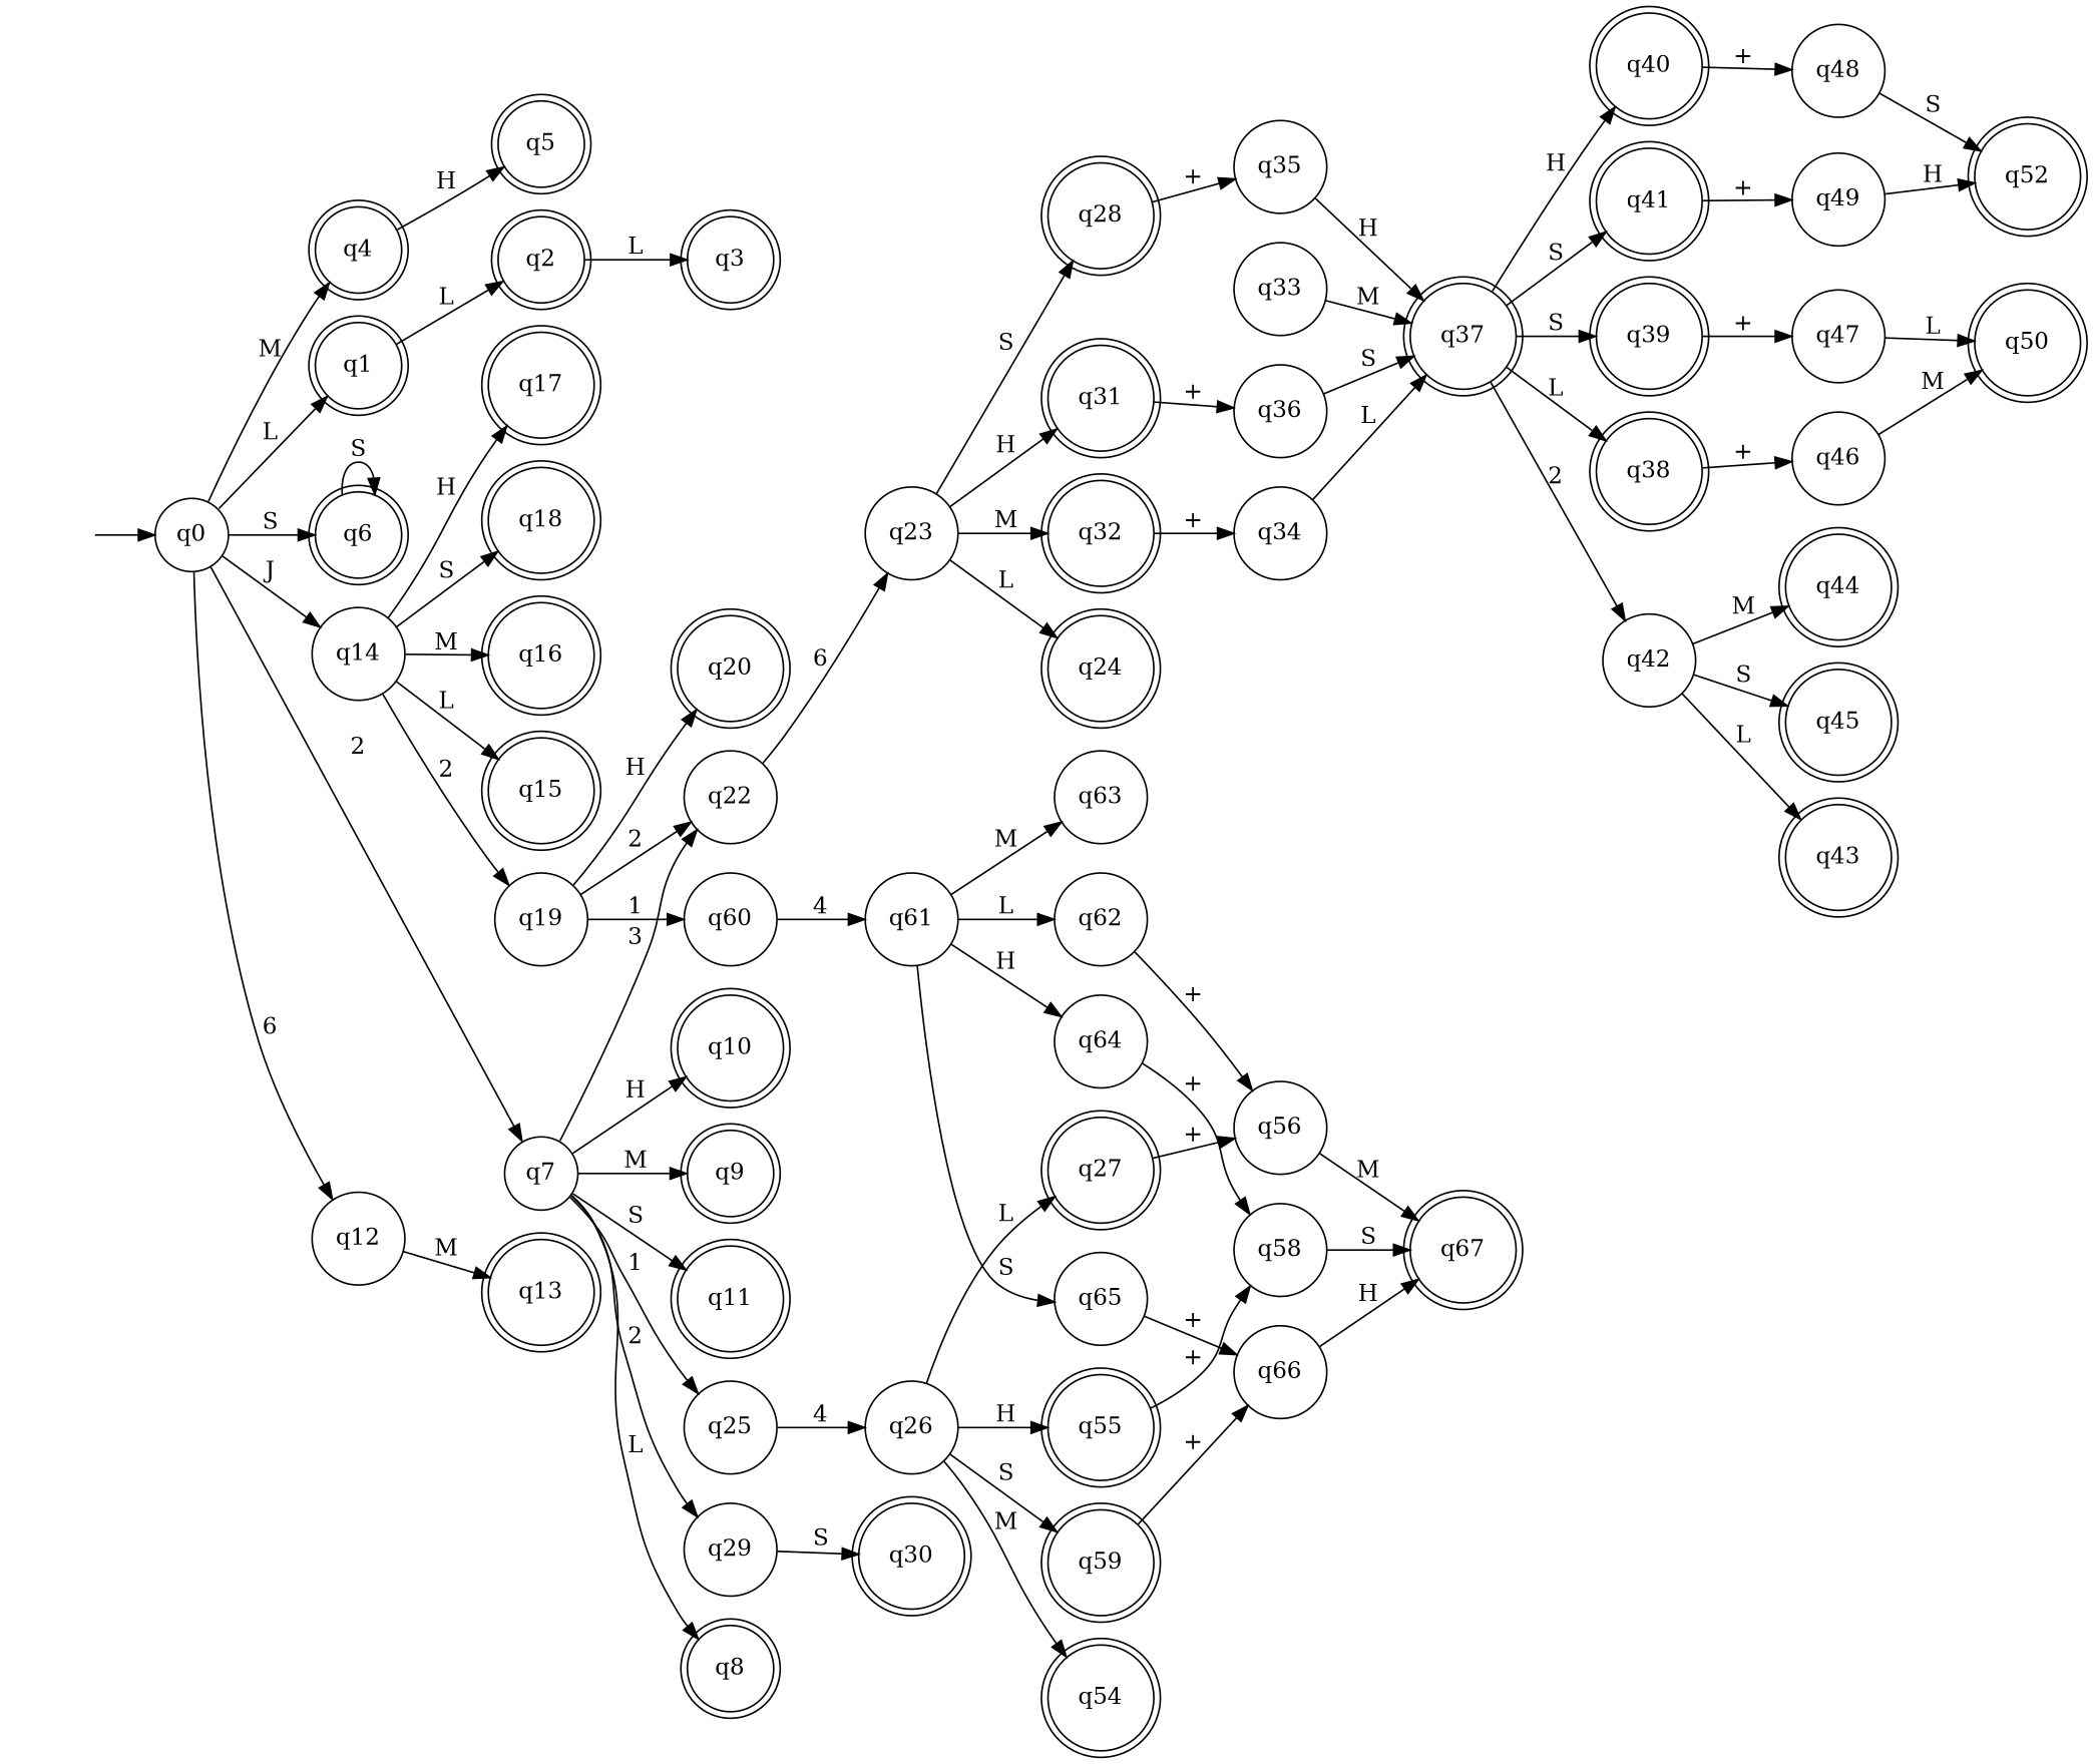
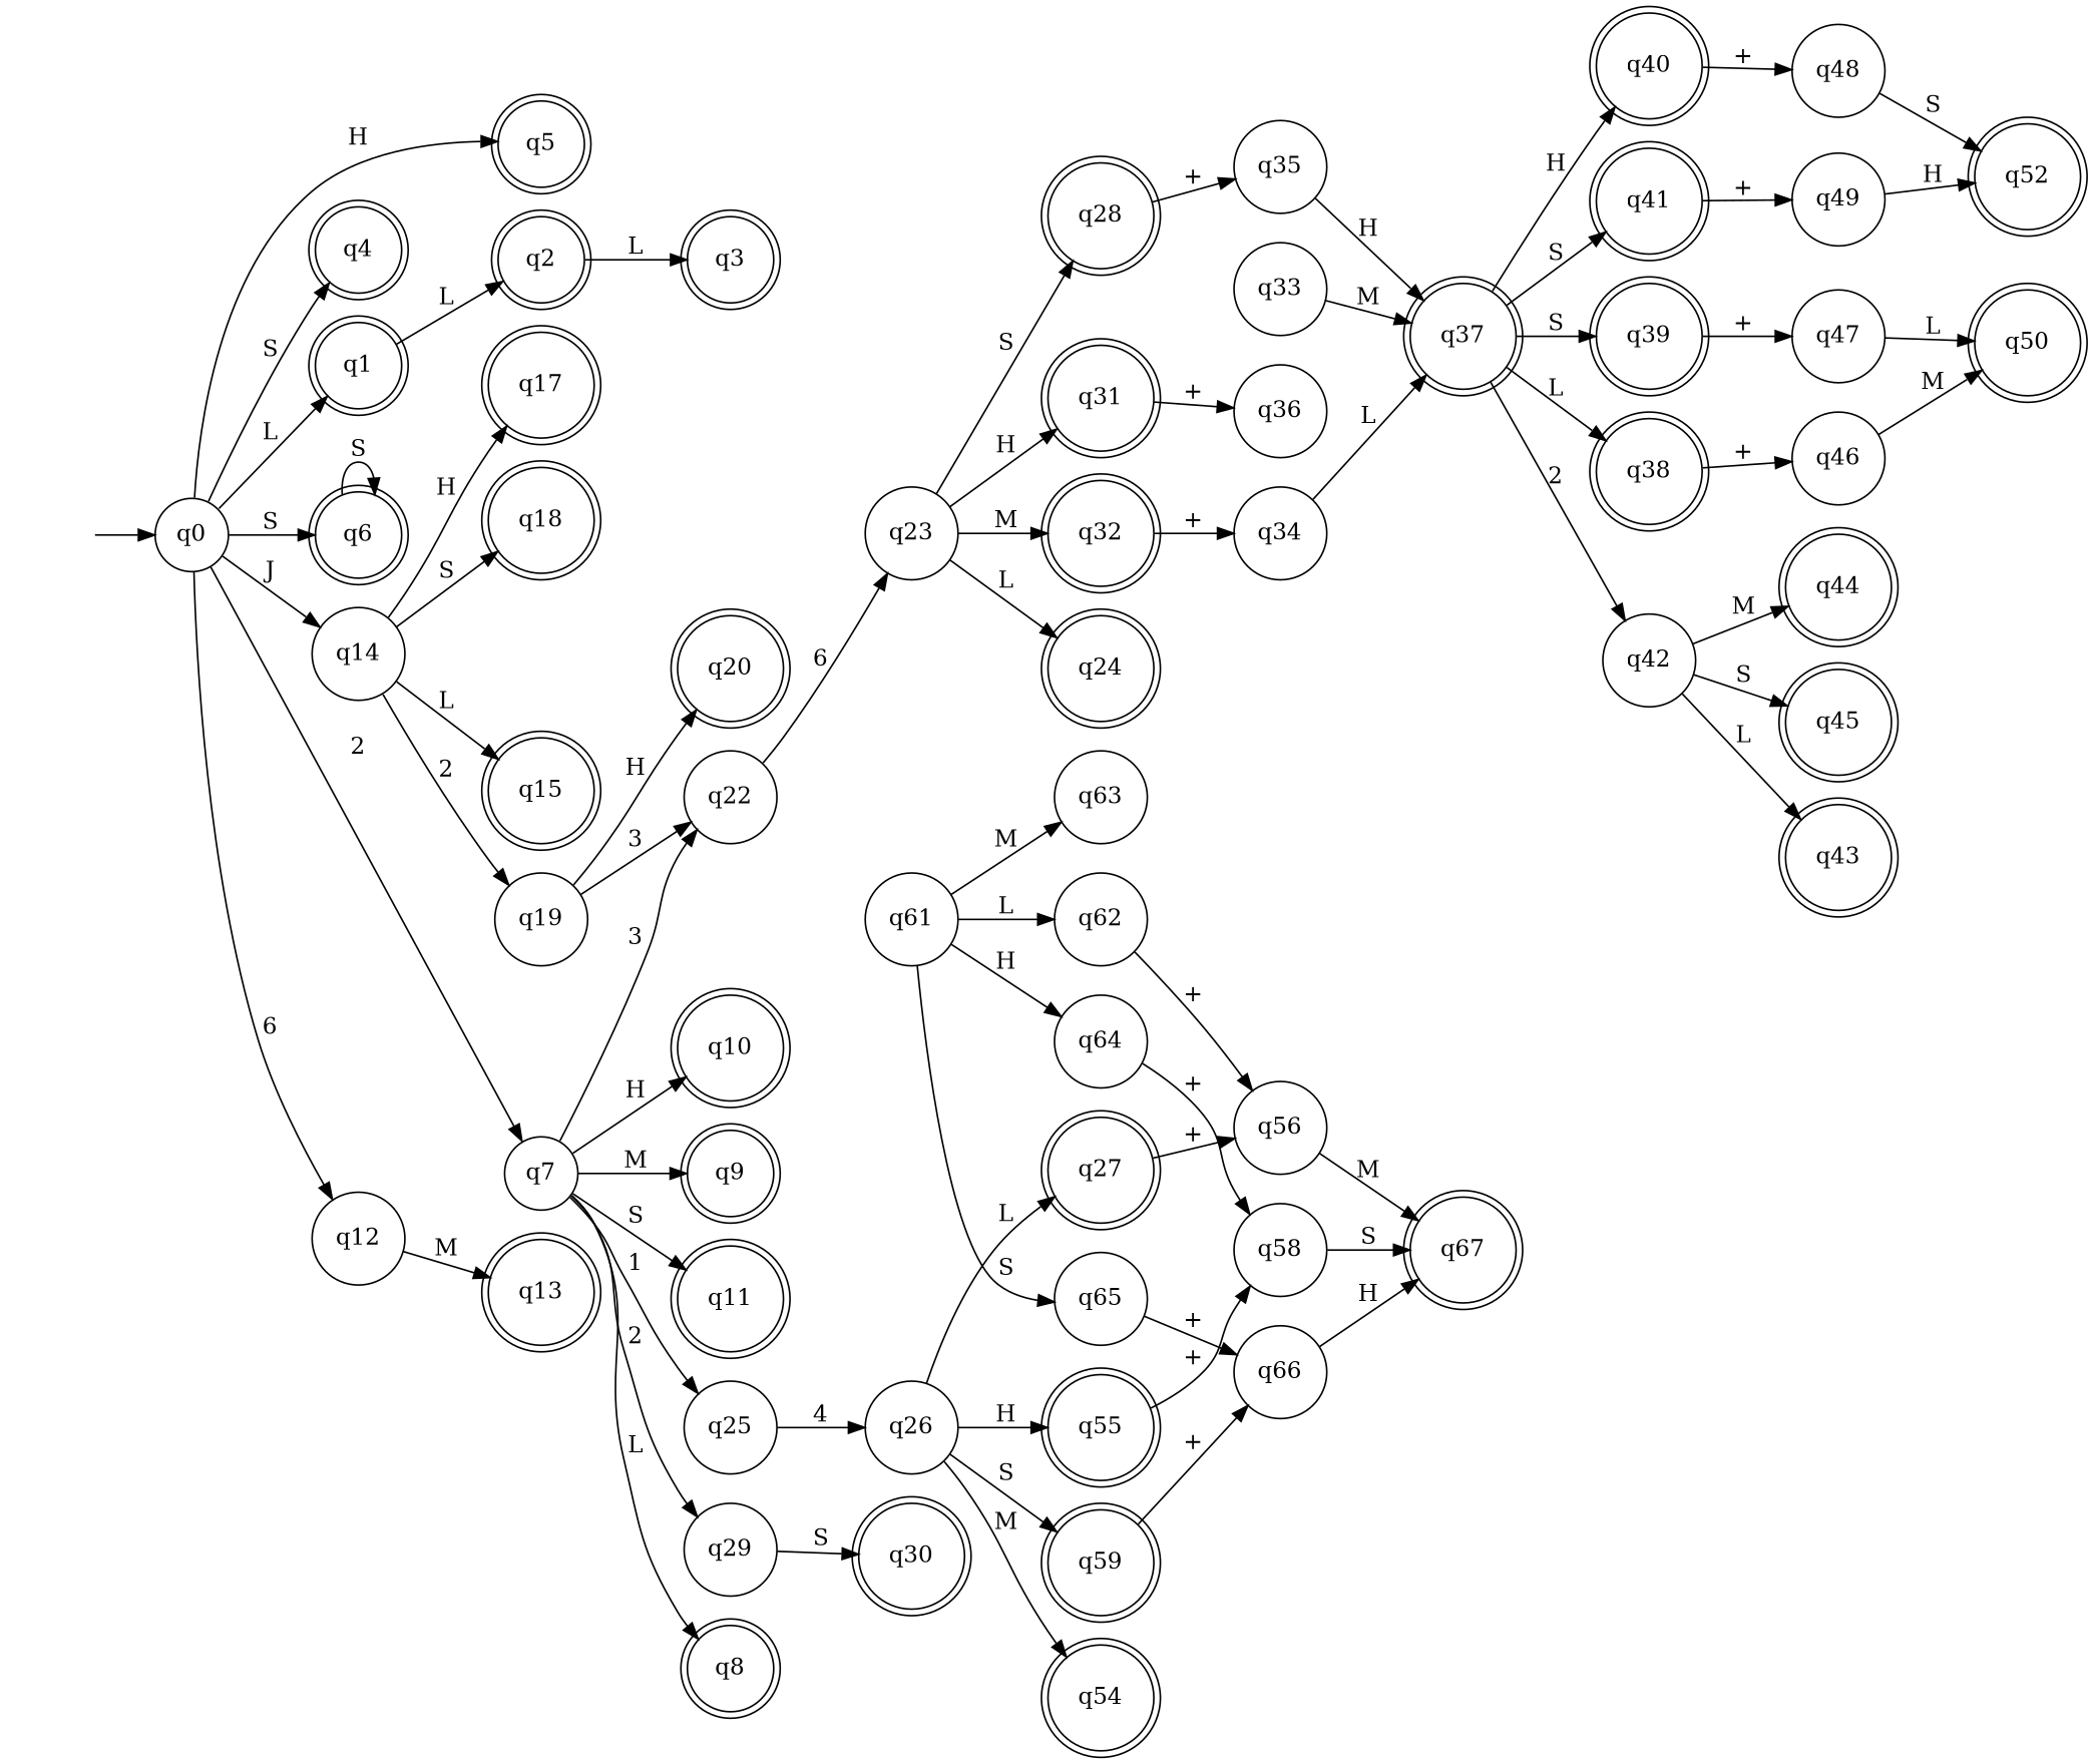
  digraph {
    rankdir=LR
    node [shape=doublecircle]
    "" [shape=plaintext]
    n2 [label=q0 shape=circle]
    n3 [label=q5]
    n4 [label=q1]
    n5 [label=q4]
    n6 [label=q6]
    n7 [label=q14 shape=circle]
    n8 [label=q12 shape=circle]
    n9 [label=q7 shape=circle]
    n10 [label=q59]
    n11 [label=q66 shape=circle]
    n12 [label=q67]
    n13 [label=q54]
    n14 [label=q2]
    n15 [label=q3]
    n16 [label=q8]
    n17 [label=q55]
    n18 [label=q58 shape=circle]
    n19 [label=q44]
    n20 [label=q45]
    n21 [label=q31]
    n22 [label=q36 shape=circle]
    n23 [label=q37]
    n24 [label=q43]
    n25 [label=q17]
    n26 [label=q18]
    n27 [label=q32]
    n28 [label=q34 shape=circle]
    n29 [label=q52]
-   n30 [label=q16]
    n31 [label=q40]
    n32 [label=q48 shape=circle]
    n33 [label=q15]
    n34 [label=q10]
    n35 [label=q24]
    n36 [label=q33 shape=circle]
    n37 [label=q13]
    n38 [label=q39]
    n39 [label=q47 shape=circle]
    n40 [label=q50]
    n41 [label=q41]
    n42 [label=q49 shape=circle]
    n43 [label=q9]
    n44 [label=q28]
    n45 [label=q35 shape=circle]
    n46 [label=q38]
    n47 [label=q46 shape=circle]
    n48 [label=q42 shape=circle]
    n49 [label=q30]
    n50 [label=q27]
    n51 [label=q56 shape=circle]
    n52 [label=q20]
    n53 [label=q11]
    n54 [label=q19 shape=circle]
    n55 [label=q22 shape=circle]
-   n56 [label=q60 shape=circle]
    n57 [label=q25 shape=circle]
    n58 [label=q29 shape=circle]
    n59 [label=q26 shape=circle]
    n60 [label=q62 shape=circle]
    n61 [label=q23 shape=circle]
    n62 [label=q61 shape=circle]
    n63 [label=q64 shape=circle]
    n64 [label=q63 shape=circle]
    n65 [label=q65 shape=circle]
    "" -> n2
-   n5 -> n3 [label=H]
+   n2 -> n3 [label=H]
    n2 -> n4 [label=L]
-   n2 -> n5 [label=M]
+   n2 -> n5 [label=S]
    n2 -> n6 [label=S]
    n2 -> n7 [label=J]
    n2 -> n8 [label=6]
    n2 -> n9 [label=2]
    n4 -> n14 [label=L]
    n6 -> n6 [label=S]
    n7 -> n25 [label=H]
    n7 -> n26 [label=S]
-   n7 -> n30 [label=M]
    n7 -> n33 [label=L]
    n7 -> n54 [label=2]
    n8 -> n37 [label=M]
    n9 -> n16 [label=L]
    n9 -> n34 [label=H]
    n9 -> n43 [label=M]
    n9 -> n53 [label=S]
    n9 -> n55 [label=3]
    n9 -> n57 [label=1]
    n9 -> n58 [label=2]
    n10 -> n11 [label="+"]
    n11 -> n12 [label=H]
    n14 -> n15 [label=L]
    n17 -> n18 [label="+"]
    n18 -> n12 [label=S]
    n21 -> n22 [label="+"]
-   n22 -> n23 [label=S]
    n23 -> n31 [label=H]
    n23 -> n38 [label=S]
    n23 -> n41 [label=S]
    n23 -> n46 [label=L]
    n23 -> n48 [label=2]
    n27 -> n28 [label="+"]
    n28 -> n23 [label=L]
    n31 -> n32 [label="+"]
    n32 -> n29 [label=S]
    n36 -> n23 [label=M]
    n38 -> n39 [label="+"]
    n39 -> n40 [label=L]
    n41 -> n42 [label="+"]
    n42 -> n29 [label=H]
    n44 -> n45 [label="+"]
    n45 -> n23 [label=H]
    n46 -> n47 [label="+"]
    n47 -> n40 [label=M]
    n48 -> n19 [label=M]
    n48 -> n20 [label=S]
    n48 -> n24 [label=L]
    n50 -> n51 [label="+"]
    n51 -> n12 [label=M]
    n54 -> n52 [label=H]
-   n54 -> n55 [label=2]
-   n54 -> n56 [label=1]
+   n54 -> n55 [label=3]
    n55 -> n61 [label=6]
-   n56 -> n62 [label=4]
    n57 -> n59 [label=4]
    n58 -> n49 [label=S]
    n59 -> n10 [label=S]
    n59 -> n13 [label=M]
    n59 -> n17 [label=H]
    n59 -> n50 [label=L]
    n60 -> n51 [label="+"]
    n61 -> n21 [label=H]
    n61 -> n27 [label=M]
    n61 -> n35 [label=L]
    n61 -> n44 [label=S]
    n62 -> n60 [label=L]
    n62 -> n63 [label=H]
    n62 -> n64 [label=M]
    n62 -> n65 [label=S]
    n63 -> n18 [label="+"]
    n65 -> n11 [label="+"]
  }
